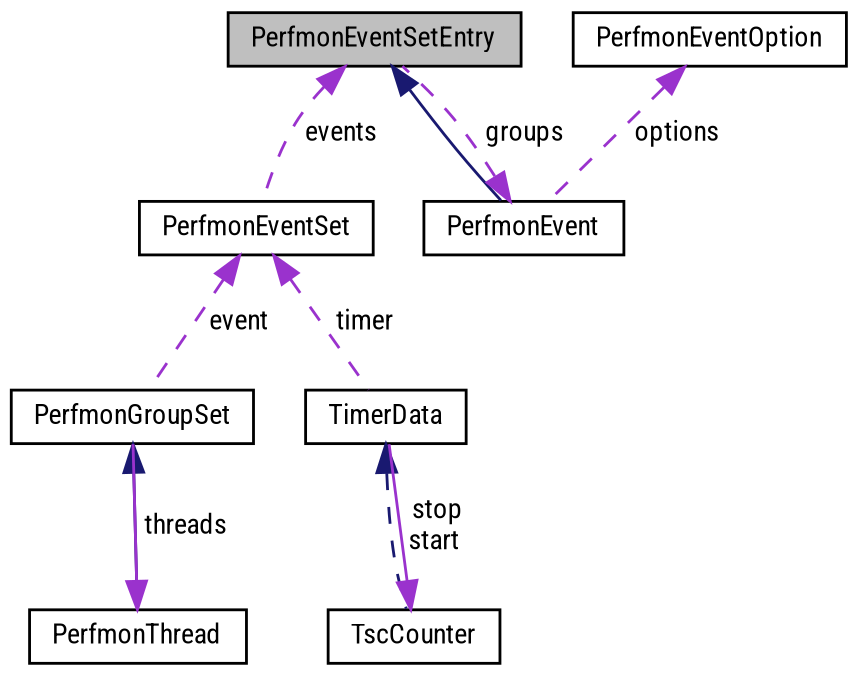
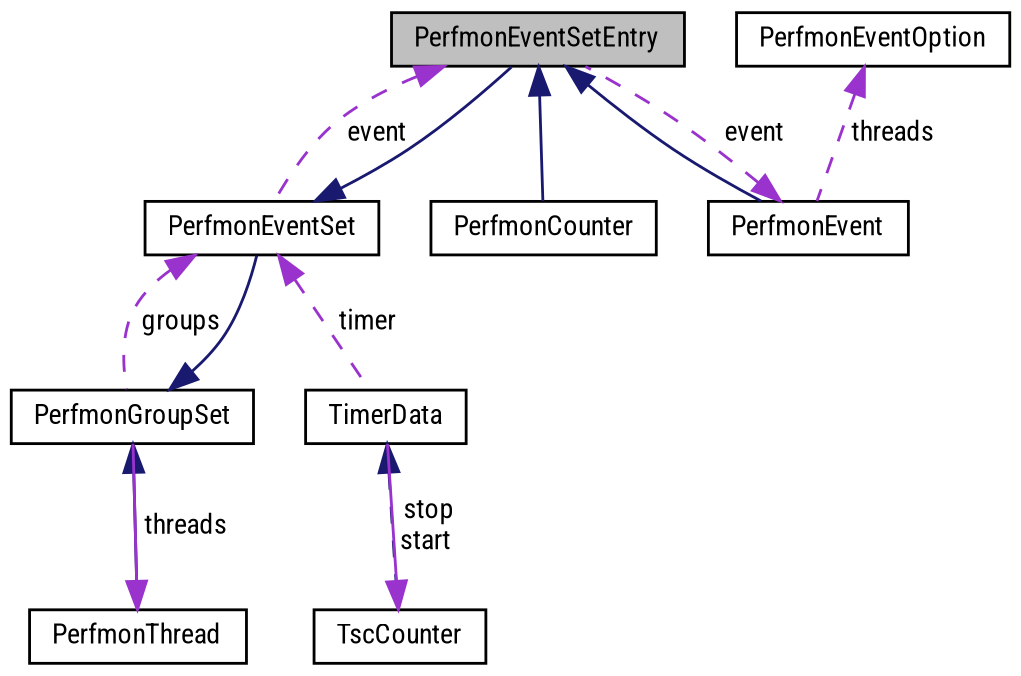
  digraph {
    fontname="Roboto Condensed"
    node [color=black fillcolor=white fontname="Roboto Condensed" fontsize=10 shape=record style=filled]
    edge [color=darkorchid3 dir=back fontname="Roboto Condensed" fontsize=10 labelfontname=Helvetica labelfontsize=10 style=solid]
    n1 [fillcolor=grey75 fontcolor=black height=0.2 label=PerfmonEventSetEntry width=0.4]
    n2 [height=0.2 label=PerfmonEventSet width=0.4]
+   n3 [height=0.2 label=PerfmonCounter width=0.4]
    n4 [height=0.2 label=PerfmonEvent width=0.4]
    n5 [height=0.2 label=PerfmonGroupSet width=0.4]
    n6 [height=0.2 label=TimerData width=0.4]
    n7 [height=0.2 label=PerfmonThread width=0.4]
    n8 [height=0.2 label=TscCounter width=0.4]
    n9 [height=0.2 label=PerfmonEventOption width=0.4]
-   n1 -> n2 [label=" events" style=dashed]
+   n1 -> n2 [label=" event" style=dashed]
+   n1 -> n3 [color=midnightblue]
    n1 -> n4 [color=midnightblue]
-   n2 -> n5 [label=" event" style=dashed]
+   n2 -> n1 [color=midnightblue]
+   n2 -> n5 [label=" groups" style=dashed]
    n2 -> n6 [label=" timer" style=dashed]
-   n4 -> n1 [label=" groups" style=dashed]
+   n4 -> n1 [label=" event" style=dashed]
+   n5 -> n2 [color=midnightblue]
    n5 -> n7 [color=midnightblue]
    n6 -> n8 [color=midnightblue style=dashed]
    n7 -> n5 [label=" threads"]
    n8 -> n6 [label=" stop\nstart"]
-   n9 -> n4 [label=" options" style=dashed]
+   n9 -> n4 [label=" threads" style=dashed]
  }
